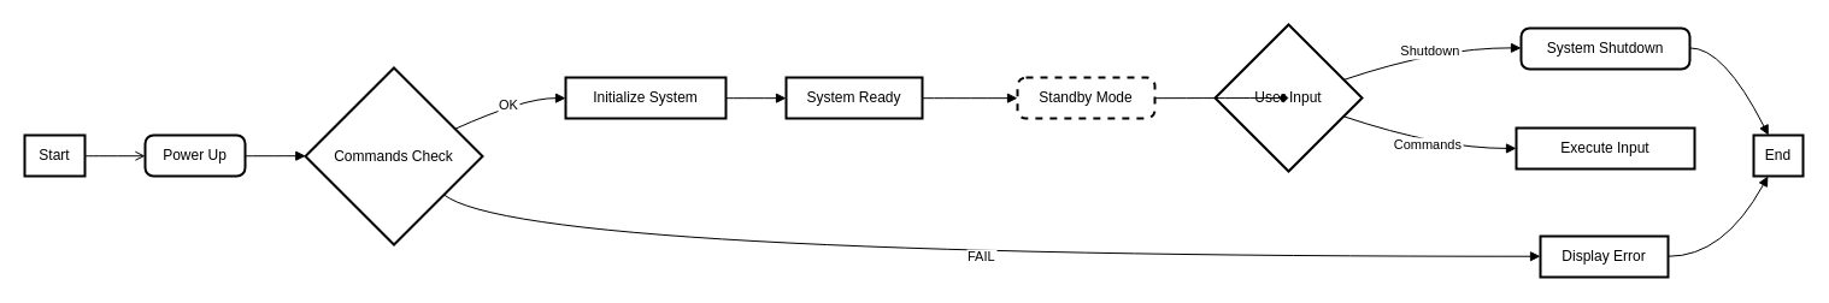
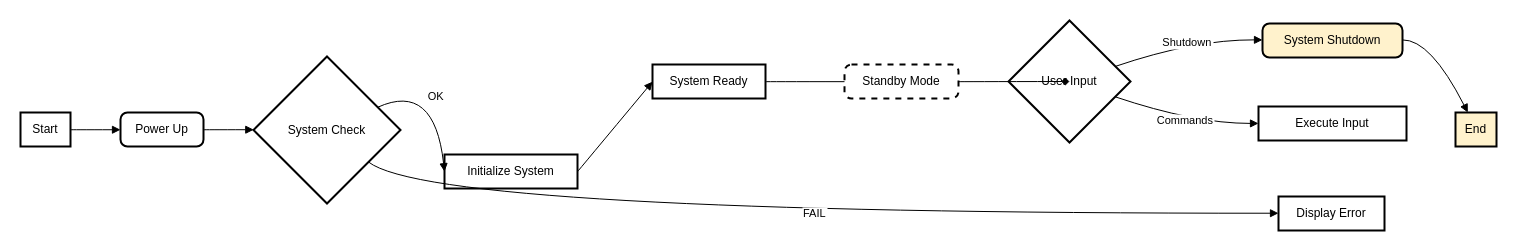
  <mxCell id="0" />
  <mxCell id="1" parent="0" />
  <mxCell id="2" value="Start" style="whiteSpace=wrap;strokeWidth=2;" vertex="1" parent="1"><mxGeometry y="112" width="50" height="34" as="geometry" x="20" /></mxCell>
  <mxCell id="3" value="Power Up" style="rounded=1;absoluteArcSize=1;arcSize=14;whiteSpace=wrap;strokeWidth=2;" vertex="1" parent="1"><mxGeometry x="120" y="112" width="83" height="34" as="geometry" /></mxCell>
- <mxCell id="4" value="Commands Check" style="rhombus;strokeWidth=2;whiteSpace=wrap;" vertex="1" parent="1"><mxGeometry x="253" y="56" width="147" height="147" as="geometry" /></mxCell>
- <mxCell id="5" value="Initialize System" style="whiteSpace=wrap;strokeWidth=2;" vertex="1" parent="1"><mxGeometry x="469" y="64" width="133" height="34" as="geometry" /></mxCell>
+ <mxCell id="4" value="System Check" style="rhombus;strokeWidth=2;whiteSpace=wrap;" vertex="1" parent="1"><mxGeometry x="253" y="56" width="147" height="147" as="geometry" /></mxCell>
+ <mxCell id="5" value="Initialize System" style="whiteSpace=wrap;strokeWidth=2;" vertex="1" parent="1"><mxGeometry x="444" y="154" width="133" height="34" as="geometry" /></mxCell>
  <mxCell id="6" value="Display Error" style="whiteSpace=wrap;strokeWidth=2;" vertex="1" parent="1"><mxGeometry x="1278" y="196" width="106" height="34" as="geometry" /></mxCell>
  <mxCell id="7" value="System Ready" style="absoluteArcSize=1;arcSize=14;whiteSpace=wrap;strokeWidth=2;rounded=0;" vertex="1" parent="1"><mxGeometry x="652" y="64" width="113" height="34" as="geometry" /></mxCell>
  <mxCell id="8" value="Standby Mode" style="rounded=1;absoluteArcSize=1;arcSize=14;whiteSpace=wrap;strokeWidth=2;dashed=1;" vertex="1" parent="1"><mxGeometry x="844" y="64" width="114" height="34" as="geometry" /></mxCell>
  <mxCell id="9" value="User Input" style="rhombus;strokeWidth=2;whiteSpace=wrap;" vertex="1" parent="1"><mxGeometry x="1008" width="122" height="122" as="geometry" y="20" /></mxCell>
  <mxCell id="10" value="Execute Input" style="whiteSpace=wrap;strokeWidth=2;" vertex="1" parent="1"><mxGeometry x="1258" y="106" width="148" height="34" as="geometry" /></mxCell>
- <mxCell id="11" value="System Shutdown" style="rounded=1;absoluteArcSize=1;arcSize=14;whiteSpace=wrap;strokeWidth=2;" vertex="1" parent="1"><mxGeometry x="1262" y="23" width="140" height="34" as="geometry" /></mxCell>
- <mxCell id="12" value="End" style="whiteSpace=wrap;strokeWidth=2;" vertex="1" parent="1"><mxGeometry x="1455" y="112" width="41" height="34" as="geometry" /></mxCell>
- <mxCell id="13" value="" style="curved=1;startArrow=none;endArrow=open;exitX=1.0;exitY=0.507;entryX=0.0;entryY=0.507;" edge="1" parent="1" source="2" target="3"><mxGeometry relative="1" as="geometry"><Array as="points" /></mxGeometry></mxCell>
+ <mxCell id="11" value="System Shutdown" style="rounded=1;absoluteArcSize=1;arcSize=14;whiteSpace=wrap;strokeWidth=2;fillColor=#fff2cc;" vertex="1" parent="1"><mxGeometry x="1262" y="23" width="140" height="34" as="geometry" /></mxCell>
+ <mxCell id="12" value="End" style="whiteSpace=wrap;strokeWidth=2;fillColor=#fff2cc;" vertex="1" parent="1"><mxGeometry x="1455" y="112" width="41" height="34" as="geometry" /></mxCell>
+ <mxCell id="13" value="" style="curved=1;startArrow=none;endArrow=block;exitX=1.0;exitY=0.507;entryX=0.0;entryY=0.507;" edge="1" parent="1" source="2" target="3"><mxGeometry relative="1" as="geometry"><Array as="points" /></mxGeometry></mxCell>
  <mxCell id="14" value="" style="curved=1;startArrow=none;endArrow=block;exitX=0.997;exitY=0.507;entryX=-0.002;entryY=0.498;" edge="1" parent="1" source="3" target="4"><mxGeometry relative="1" as="geometry"><Array as="points" /></mxGeometry></mxCell>
  <mxCell id="15" value="OK" style="curved=1;startArrow=none;endArrow=block;exitX=0.997;exitY=0.277;entryX=0.004;entryY=0.505;" edge="1" parent="1" source="4" target="5"><mxGeometry relative="1" as="geometry"><Array as="points"><mxPoint x="434" y="81" /></Array></mxGeometry></mxCell>
  <mxCell id="16" value="FAIL" style="curved=1;startArrow=none;endArrow=block;exitX=0.997;exitY=0.883;entryX=0.004;entryY=0.492;" edge="1" parent="1" source="4" target="6"><mxGeometry relative="1" as="geometry"><Array as="points"><mxPoint x="434" y="213" /></Array></mxGeometry></mxCell>
  <mxCell id="17" value="" style="curved=1;startArrow=none;endArrow=block;exitX=1.003;exitY=0.505;entryX=0.003;entryY=0.505;" edge="1" parent="1" source="5" target="7"><mxGeometry relative="1" as="geometry"><Array as="points" /></mxGeometry></mxCell>
- <mxCell id="18" value="" style="curved=1;startArrow=none;endArrow=block;exitX=1.002;exitY=0.505;entryX=-0.001;entryY=0.505;" edge="1" parent="1" source="7" target="8"><mxGeometry relative="1" as="geometry"><Array as="points" /></mxGeometry></mxCell>
+ <mxCell id="18" value="" style="curved=1;startArrow=none;endArrow=none;exitX=1.002;exitY=0.505;entryX=-0.001;entryY=0.505;" edge="1" parent="1" source="7" target="8"><mxGeometry relative="1" as="geometry"><Array as="points" /></mxGeometry></mxCell>
  <mxCell id="19" value="" style="curved=1;startArrow=none;endArrow=diamond;exitX=1.002;exitY=0.505;entryX=0.002;entryY=0.501;" edge="1" parent="1" source="8" target="9"><mxGeometry relative="1" as="geometry"><Array as="points" /></mxGeometry></mxCell>
  <mxCell id="20" value="Commands" style="curved=1;startArrow=none;endArrow=block;exitX=1.004;exitY=0.669;entryX=-0.001;entryY=0.497;" edge="1" parent="1" source="9" target="10"><mxGeometry relative="1" as="geometry"><Array as="points"><mxPoint x="1194" y="123" /></Array></mxGeometry></mxCell>
  <mxCell id="21" value="Shutdown" style="curved=1;startArrow=none;endArrow=block;exitX=1.004;exitY=0.334;entryX=-0.002;entryY=0.483;" edge="1" parent="1" source="9" target="11"><mxGeometry relative="1" as="geometry"><Array as="points"><mxPoint x="1194" y="39" /></Array></mxGeometry></mxCell>
  <mxCell id="22" value="" style="curved=1;startArrow=none;endArrow=block;exitX=0.997;exitY=0.483;entryX=0.306;entryY=0.014;" edge="1" parent="1" source="11" target="12"><mxGeometry relative="1" as="geometry"><Array as="points"><mxPoint x="1430" y="39" /></Array></mxGeometry></mxCell>
- <mxCell id="23" value="" style="curved=1;startArrow=none;endArrow=block;exitX=1.008;exitY=0.492;entryX=0.29;entryY=1.0;" edge="1" parent="1" source="6" target="12"><mxGeometry relative="1" as="geometry"><Array as="points"><mxPoint x="1430" y="213" /></Array></mxGeometry></mxCell>
